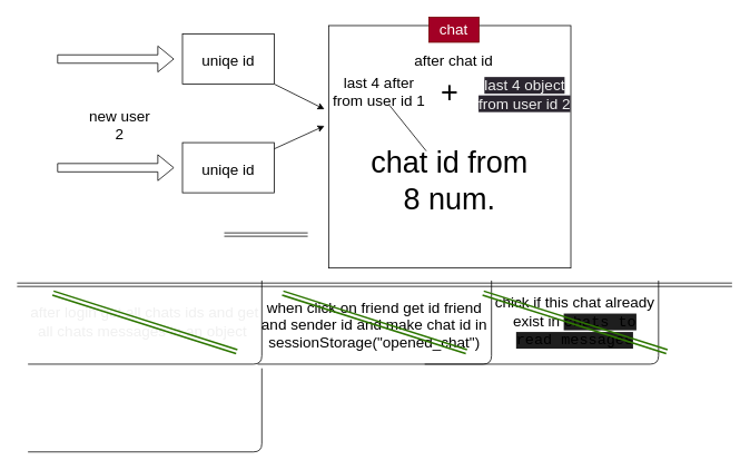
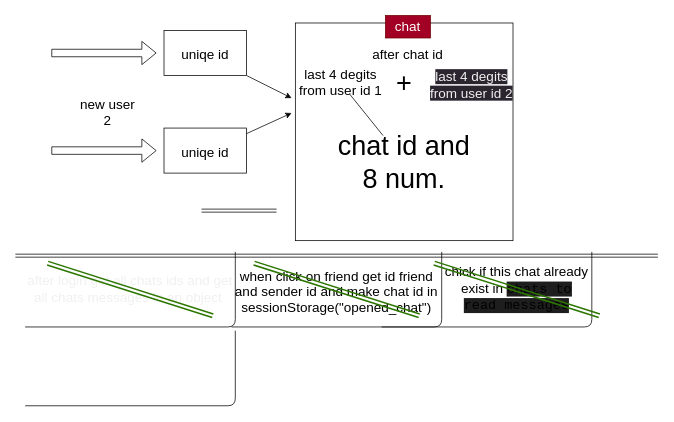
  <mxCell id="0" />
  <mxCell id="1" parent="0" />
  <mxCell id="2" value="" style="shape=flexArrow;endArrow=classic;html=1;" parent="1" edge="1"><mxGeometry width="50" height="50" relative="1" as="geometry"><mxPoint x="68" y="70" as="sourcePoint" /><mxPoint x="208" y="70" as="targetPoint" /></mxGeometry></mxCell>
  <mxCell id="3" value="" style="rounded=0;whiteSpace=wrap;html=1;fontSize=18;" parent="1" vertex="1"><mxGeometry x="218" y="40" width="110" height="60" as="geometry" /></mxCell>
  <mxCell id="4" style="edgeStyle=none;html=1;fontSize=18;fontColor=#050505;" parent="1" source="5" edge="1"><mxGeometry relative="1" as="geometry"><mxPoint x="388" y="130" as="targetPoint" /></mxGeometry></mxCell>
  <mxCell id="5" value="uniqe id" style="text;strokeColor=none;align=center;fillColor=none;html=1;verticalAlign=middle;whiteSpace=wrap;rounded=0;fontSize=18;" parent="1" vertex="1"><mxGeometry x="218" y="40" width="110" height="65" as="geometry" /></mxCell>
  <mxCell id="6" value="" style="shape=flexArrow;endArrow=classic;html=1;" parent="1" edge="1"><mxGeometry width="50" height="50" relative="1" as="geometry"><mxPoint x="68" y="200" as="sourcePoint" /><mxPoint x="208" y="200" as="targetPoint" /></mxGeometry></mxCell>
  <mxCell id="7" value="&lt;font style=&quot;font-size: 18px;&quot;&gt;new user 2&lt;/font&gt;" style="text;strokeColor=none;align=center;fillColor=none;html=1;verticalAlign=middle;whiteSpace=wrap;rounded=0;" parent="1" vertex="1"><mxGeometry x="98" y="140" width="90" height="20" as="geometry" /></mxCell>
  <mxCell id="8" value="" style="rounded=0;whiteSpace=wrap;html=1;fontSize=18;" parent="1" vertex="1"><mxGeometry x="218" y="170" width="110" height="60" as="geometry" /></mxCell>
  <mxCell id="9" style="edgeStyle=none;html=1;fontSize=18;fontColor=#050505;" parent="1" source="10" edge="1"><mxGeometry relative="1" as="geometry"><mxPoint x="388" y="150" as="targetPoint" /></mxGeometry></mxCell>
  <mxCell id="10" value="uniqe id" style="text;strokeColor=none;align=center;fillColor=none;html=1;verticalAlign=middle;whiteSpace=wrap;rounded=0;fontSize=18;" parent="1" vertex="1"><mxGeometry x="218" y="170" width="110" height="65" as="geometry" /></mxCell>
  <mxCell id="11" value="" style="whiteSpace=wrap;html=1;aspect=fixed;fontSize=18;" parent="1" vertex="1"><mxGeometry x="393" y="30" width="290" height="290" as="geometry" /></mxCell>
  <mxCell id="12" value="chat" style="text;strokeColor=#6F0000;align=center;fillColor=#a20025;html=1;verticalAlign=middle;whiteSpace=wrap;rounded=0;fontSize=18;fontColor=#ffffff;" parent="1" vertex="1"><mxGeometry x="513" y="20" width="60" height="30" as="geometry" /></mxCell>
  <mxCell id="13" value="after chat id" style="text;align=center;html=1;verticalAlign=middle;whiteSpace=wrap;rounded=0;fontSize=18;shadow=1;" parent="1" vertex="1"><mxGeometry x="478" y="57.5" width="130" height="30" as="geometry" /></mxCell>
  <mxCell id="14" style="edgeStyle=none;html=1;fontSize=36;fontColor=#050505;endArrow=none;" parent="1" source="15" target="18" edge="1"><mxGeometry relative="1" as="geometry" /></mxCell>
- <mxCell id="15" value="last 4 after from user id 1" style="text;align=center;html=1;verticalAlign=middle;whiteSpace=wrap;rounded=0;shadow=1;fontSize=18;" parent="1" vertex="1"><mxGeometry x="396" y="95" width="115" height="30" as="geometry" /></mxCell>
- <mxCell id="16" value="&lt;span style=&quot;color: rgb(240, 240, 240); font-family: Helvetica; font-size: 18px; font-style: normal; font-variant-ligatures: normal; font-variant-caps: normal; font-weight: 400; letter-spacing: normal; orphans: 2; text-indent: 0px; text-transform: none; widows: 2; word-spacing: 0px; -webkit-text-stroke-width: 0px; background-color: rgb(42, 37, 47); text-decoration-thickness: initial; text-decoration-style: initial; text-decoration-color: initial; float: none; display: inline !important;&quot;&gt;last 4 object from user id 2&lt;/span&gt;" style="text;whiteSpace=wrap;html=1;fontSize=18;fontColor=#050505;align=center;" parent="1" vertex="1"><mxGeometry x="568" y="85" width="120" height="50" as="geometry" /></mxCell>
+ <mxCell id="15" value="last 4 degits from user id 1" style="text;align=center;html=1;verticalAlign=middle;whiteSpace=wrap;rounded=0;shadow=1;fontSize=18;" parent="1" vertex="1"><mxGeometry x="396" y="95" width="115" height="30" as="geometry" /></mxCell>
+ <mxCell id="16" value="&lt;span style=&quot;color: rgb(240, 240, 240); font-family: Helvetica; font-size: 18px; font-style: normal; font-variant-ligatures: normal; font-variant-caps: normal; font-weight: 400; letter-spacing: normal; orphans: 2; text-indent: 0px; text-transform: none; widows: 2; word-spacing: 0px; -webkit-text-stroke-width: 0px; background-color: rgb(42, 37, 47); text-decoration-thickness: initial; text-decoration-style: initial; text-decoration-color: initial; float: none; display: inline !important;&quot;&gt;last 4 degits from user id 2&lt;/span&gt;" style="text;whiteSpace=wrap;html=1;fontSize=18;fontColor=#050505;align=center;" parent="1" vertex="1"><mxGeometry x="568" y="85" width="120" height="50" as="geometry" /></mxCell>
  <mxCell id="17" value="&lt;font style=&quot;font-size: 36px;&quot;&gt;+&lt;/font&gt;" style="text;align=center;html=1;verticalAlign=middle;whiteSpace=wrap;rounded=0;shadow=1;fontSize=18;" parent="1" vertex="1"><mxGeometry x="508" y="95" width="60" height="30" as="geometry" /></mxCell>
- <mxCell id="18" value="chat id from 8 num." style="text;align=center;html=1;verticalAlign=middle;whiteSpace=wrap;rounded=0;shadow=1;fontSize=36;" parent="1" vertex="1"><mxGeometry x="438" y="180" width="200" height="70" as="geometry" /></mxCell>
+ <mxCell id="18" value="chat id and 8 num." style="text;align=center;html=1;verticalAlign=middle;whiteSpace=wrap;rounded=0;shadow=1;fontSize=36;" parent="1" vertex="1"><mxGeometry x="438" y="180" width="200" height="70" as="geometry" /></mxCell>
  <mxCell id="19" value="" style="shape=link;html=1;fontSize=36;fontColor=#050505;" parent="1" edge="1"><mxGeometry width="100" relative="1" as="geometry"><mxPoint x="20" y="340" as="sourcePoint" /><mxPoint x="876" y="340" as="targetPoint" /></mxGeometry></mxCell>
  <mxCell id="20" value="&lt;p style=&quot;line-height: 40%;&quot;&gt;&lt;font style=&quot;font-size: 18px;&quot;&gt;when click on friend get id friend and sender id and make chat id in sessionStorage(&quot;opened_chat&quot;)&lt;/font&gt;&lt;/p&gt;" style="text;align=center;html=1;verticalAlign=middle;whiteSpace=wrap;rounded=0;shadow=1;fontSize=36;" parent="1" vertex="1"><mxGeometry x="308" y="355" width="280" height="60" as="geometry" /></mxCell>
  <mxCell id="21" value="" style="endArrow=none;html=1;fontSize=18;fontColor=#050505;" parent="1" edge="1"><mxGeometry width="50" height="50" relative="1" as="geometry"><mxPoint x="308" y="435" as="sourcePoint" /><mxPoint x="588" y="335" as="targetPoint" /><Array as="points"><mxPoint x="588" y="435" /></Array></mxGeometry></mxCell>
  <mxCell id="22" value="" style="shape=link;html=1;fontSize=18;fontColor=#050505;" parent="1" edge="1"><mxGeometry width="100" relative="1" as="geometry"><mxPoint x="268" y="280" as="sourcePoint" /><mxPoint x="368" y="280" as="targetPoint" /></mxGeometry></mxCell>
  <mxCell id="23" value="chick if this chat already exist in&amp;nbsp;&lt;span style=&quot;background-color: rgb(30, 30, 30); font-family: Consolas, &amp;quot;Courier New&amp;quot;, monospace;&quot;&gt;&lt;font style=&quot;font-size: 18px;&quot;&gt;chats to read messages&lt;/font&gt;&lt;/span&gt;" style="text;align=center;html=1;verticalAlign=middle;whiteSpace=wrap;rounded=0;shadow=1;fontSize=18;" parent="1" vertex="1"><mxGeometry x="588" y="340" width="200" height="90" as="geometry" /></mxCell>
  <mxCell id="24" value="" style="endArrow=none;html=1;fontSize=18;fontColor=#050505;" parent="1" edge="1"><mxGeometry width="50" height="50" relative="1" as="geometry"><mxPoint x="508" y="435" as="sourcePoint" /><mxPoint x="788" y="335" as="targetPoint" /><Array as="points"><mxPoint x="788" y="435" /></Array></mxGeometry></mxCell>
  <mxCell id="25" value="after login get all chats ids and get all chats messages in an object&amp;nbsp;" style="text;strokeColor=none;align=center;fillColor=none;html=1;verticalAlign=middle;whiteSpace=wrap;rounded=0;shadow=1;fontSize=18;fontColor=#f0f0f0;" parent="1" vertex="1"><mxGeometry y="340" width="290" height="90" as="geometry" x="28" /></mxCell>
  <mxCell id="26" value="" style="endArrow=none;html=1;fontSize=18;fontColor=#050505;" parent="1" edge="1"><mxGeometry width="50" height="50" relative="1" as="geometry"><mxPoint x="33" y="435" as="sourcePoint" /><mxPoint x="313" y="335" as="targetPoint" /><Array as="points"><mxPoint x="313" y="435" /></Array></mxGeometry></mxCell>
  <mxCell id="27" value="" style="shape=link;html=1;fontSize=18;fontColor=#f0f0f0;fillColor=#60a917;strokeColor=#2D7600;strokeWidth=2;" parent="1" edge="1"><mxGeometry width="100" relative="1" as="geometry"><mxPoint x="63" y="350" as="sourcePoint" /><mxPoint x="283" y="420" as="targetPoint" /></mxGeometry></mxCell>
  <mxCell id="28" value="" style="shape=link;html=1;fontSize=18;fontColor=#f0f0f0;fillColor=#60a917;strokeColor=#2D7600;strokeWidth=2;" parent="1" edge="1"><mxGeometry width="100" relative="1" as="geometry"><mxPoint x="338" y="350" as="sourcePoint" /><mxPoint x="558" y="420" as="targetPoint" /></mxGeometry></mxCell>
  <mxCell id="29" value="" style="shape=link;html=1;fontSize=18;fontColor=#f0f0f0;fillColor=#60a917;strokeColor=#2D7600;strokeWidth=2;" parent="1" edge="1"><mxGeometry width="100" relative="1" as="geometry"><mxPoint x="578" y="350" as="sourcePoint" /><mxPoint x="798" y="420" as="targetPoint" /></mxGeometry></mxCell>
  <mxCell id="30" value="" style="endArrow=none;html=1;fontSize=18;fontColor=#050505;" parent="1" edge="1"><mxGeometry width="50" height="50" relative="1" as="geometry"><mxPoint x="33" y="540" as="sourcePoint" /><mxPoint x="313" y="440" as="targetPoint" /><Array as="points"><mxPoint x="313" y="540" /></Array></mxGeometry></mxCell>
